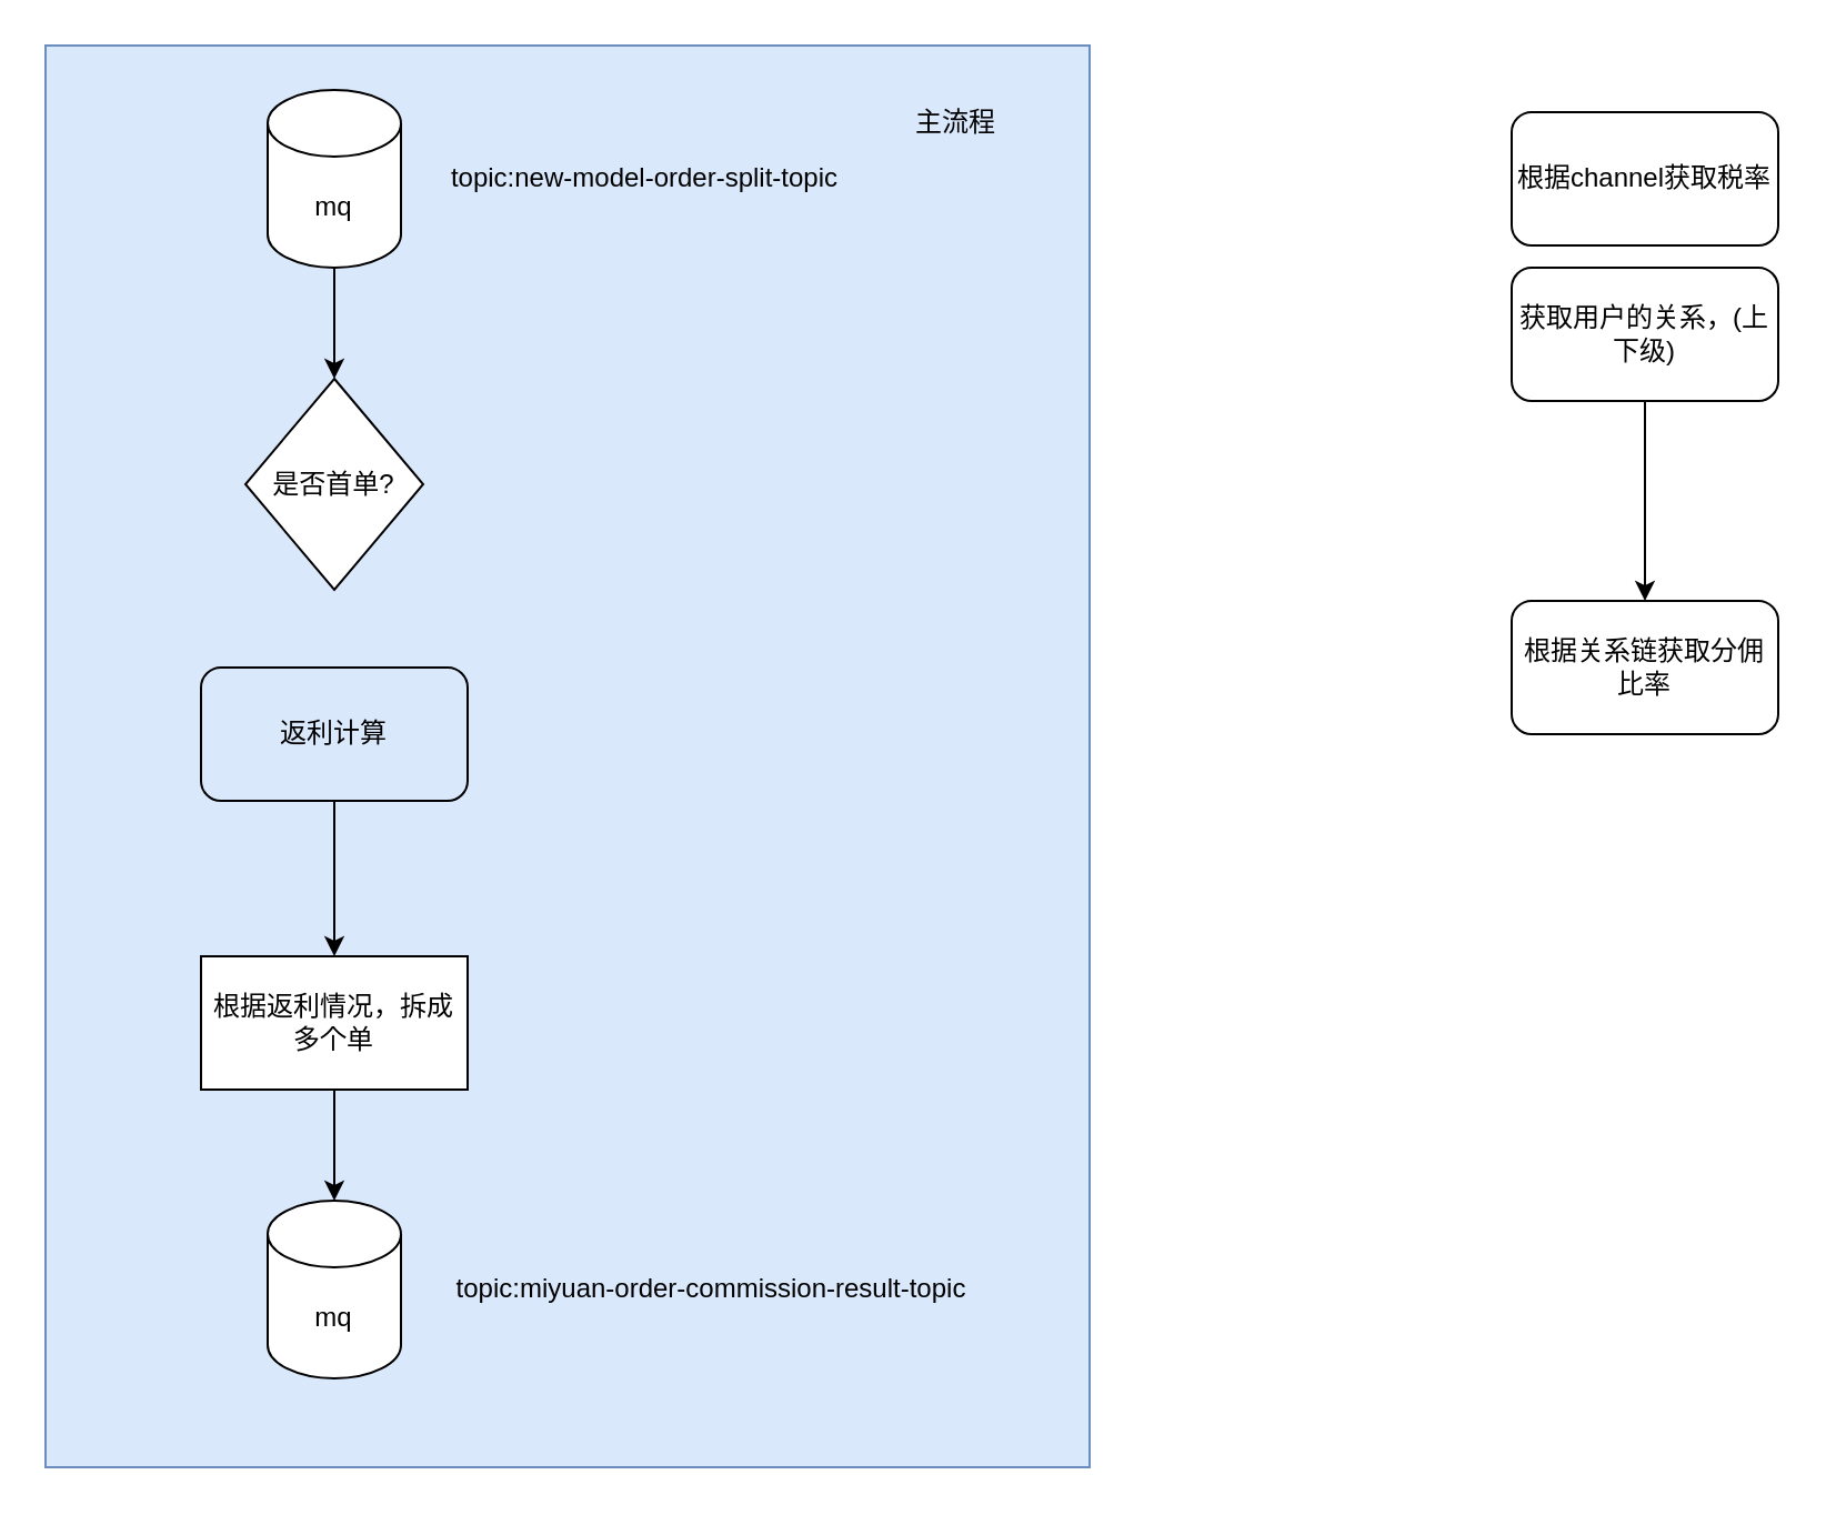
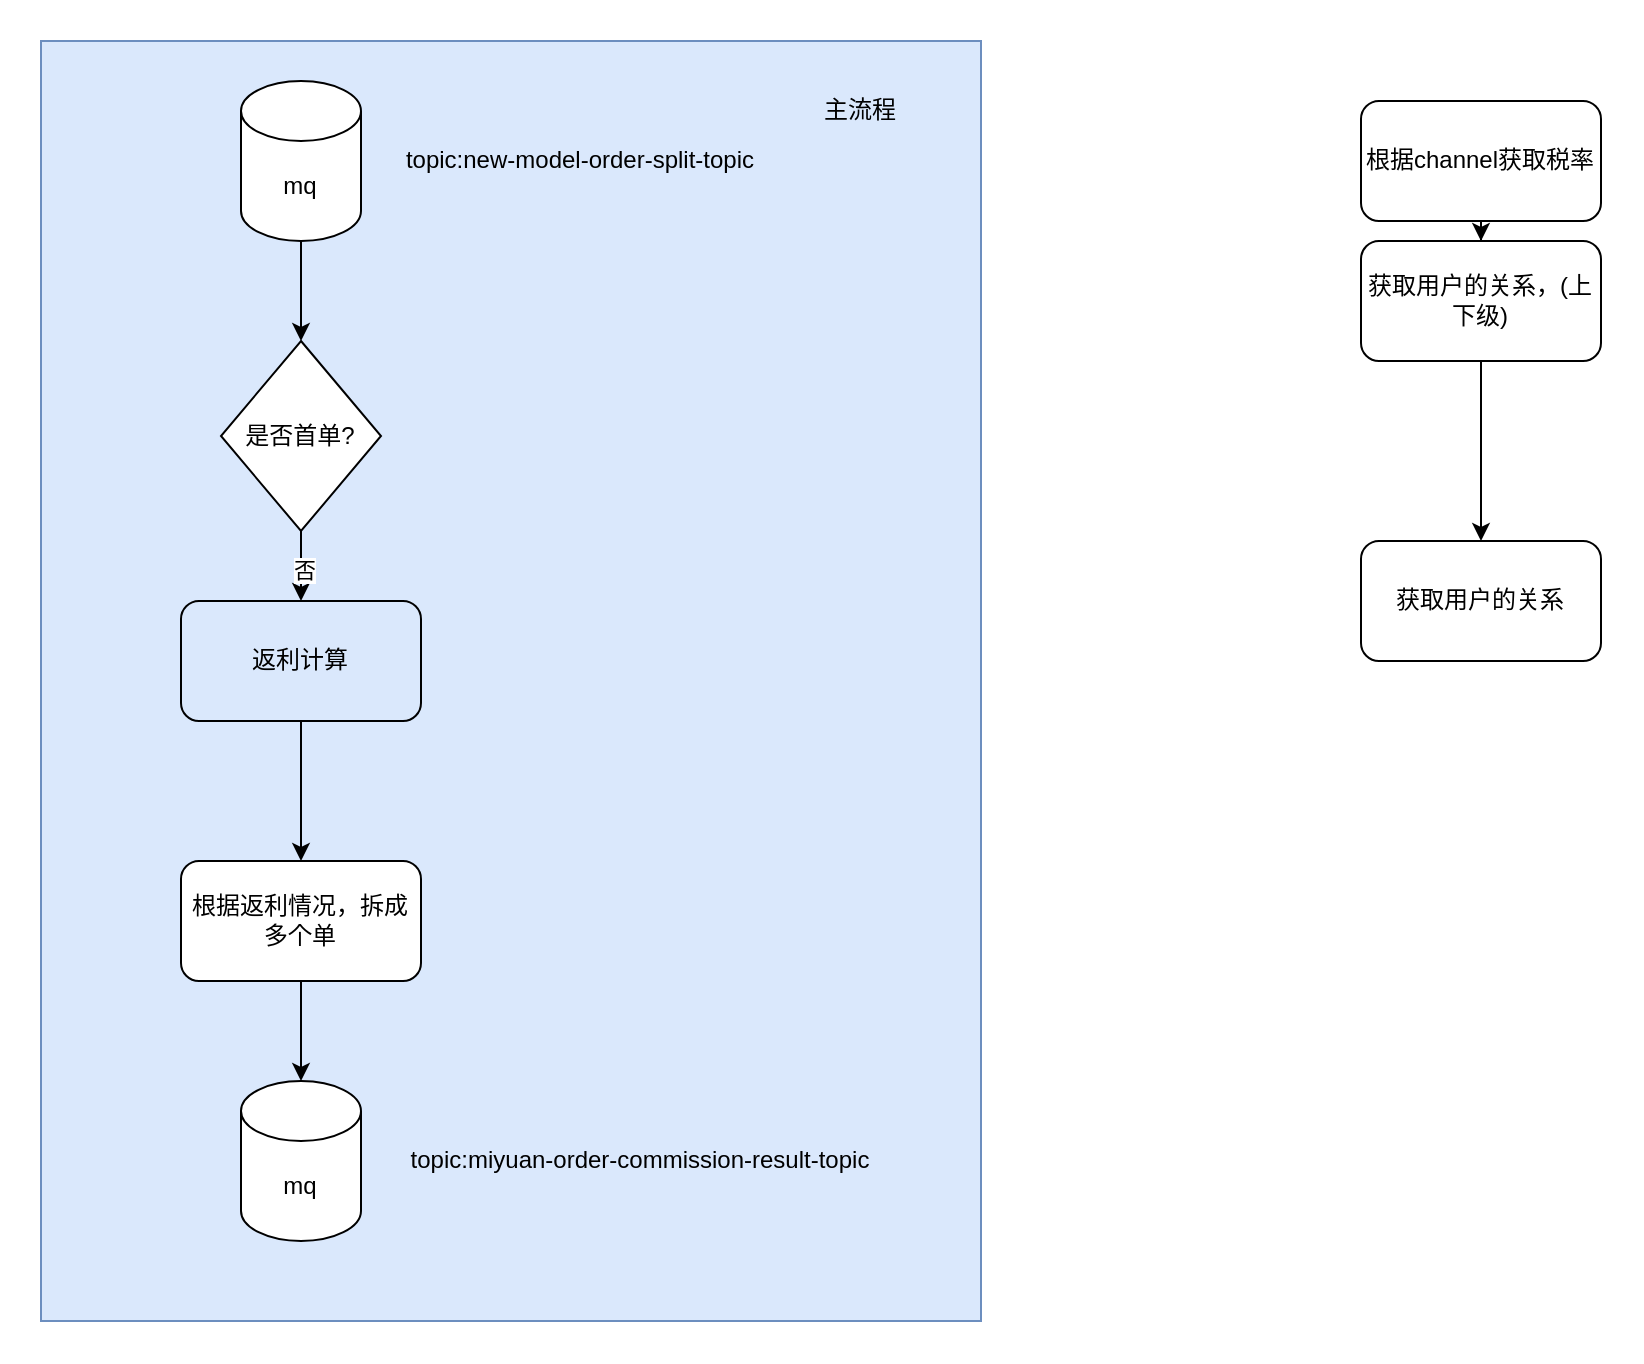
  <mxCell id="0" />
  <mxCell id="1" parent="0" />
  <mxCell id="2" value="" style="rounded=0;whiteSpace=wrap;html=1;fillColor=#dae8fc;strokeColor=#6c8ebf;" vertex="1" parent="1"><mxGeometry x="20" y="20" width="470" height="640" as="geometry" /></mxCell>
  <mxCell id="3" style="edgeStyle=orthogonalEdgeStyle;rounded=0;orthogonalLoop=1;jettySize=auto;html=1;entryX=0.5;entryY=0;entryDx=0;entryDy=0;" edge="1" parent="1" source="4" target="8"><mxGeometry relative="1" as="geometry" /></mxCell>
  <mxCell id="4" value="mq" style="shape=cylinder3;whiteSpace=wrap;html=1;boundedLbl=1;backgroundOutline=1;size=15;" vertex="1" parent="1"><mxGeometry x="120" y="40" width="60" height="80" as="geometry" /></mxCell>
  <mxCell id="5" value="topic:new-model-order-split-topic" style="text;html=1;align=center;verticalAlign=middle;whiteSpace=wrap;rounded=0;" vertex="1" parent="1"><mxGeometry x="180" y="75" width="220" height="10" as="geometry" /></mxCell>
+ <mxCell id="6" style="edgeStyle=orthogonalEdgeStyle;rounded=0;orthogonalLoop=1;jettySize=auto;html=1;exitX=0.5;exitY=1;exitDx=0;exitDy=0;" edge="1" parent="1" source="8" target="10"><mxGeometry relative="1" as="geometry" /></mxCell>
+ <mxCell id="7" value="否" style="edgeLabel;html=1;align=center;verticalAlign=middle;resizable=0;points=[];" vertex="1" connectable="0" parent="6"><mxGeometry x="-0.08" y="-1" relative="1" as="geometry"><mxPoint as="offset" /></mxGeometry></mxCell>
  <mxCell id="8" value="是否首单?" style="rhombus;whiteSpace=wrap;html=1;" vertex="1" parent="1"><mxGeometry x="110" y="170" width="80" height="95" as="geometry" /></mxCell>
  <mxCell id="9" style="edgeStyle=orthogonalEdgeStyle;rounded=0;orthogonalLoop=1;jettySize=auto;html=1;exitX=0.5;exitY=1;exitDx=0;exitDy=0;entryX=0.5;entryY=0;entryDx=0;entryDy=0;" edge="1" parent="1" source="10" target="11"><mxGeometry relative="1" as="geometry" /></mxCell>
  <mxCell id="10" value="返利计算" style="rounded=1;whiteSpace=wrap;html=1;fillColor=#dae8fc;" vertex="1" parent="1"><mxGeometry x="90" y="300" width="120" height="60" as="geometry" /></mxCell>
- <mxCell id="11" value="根据返利情况，拆成多个单" style="whiteSpace=wrap;html=1;rounded=0;" vertex="1" parent="1"><mxGeometry x="90" y="430" width="120" height="60" as="geometry" /></mxCell>
+ <mxCell id="11" value="根据返利情况，拆成多个单" style="rounded=1;whiteSpace=wrap;html=1;" vertex="1" parent="1"><mxGeometry x="90" y="430" width="120" height="60" as="geometry" /></mxCell>
  <mxCell id="12" value="mq" style="shape=cylinder3;whiteSpace=wrap;html=1;boundedLbl=1;backgroundOutline=1;size=15;" vertex="1" parent="1"><mxGeometry x="120" y="540" width="60" height="80" as="geometry" /></mxCell>
  <mxCell id="13" style="edgeStyle=orthogonalEdgeStyle;rounded=0;orthogonalLoop=1;jettySize=auto;html=1;exitX=0.5;exitY=1;exitDx=0;exitDy=0;entryX=0.5;entryY=0;entryDx=0;entryDy=0;entryPerimeter=0;" edge="1" parent="1" source="11" target="12"><mxGeometry relative="1" as="geometry" /></mxCell>
  <mxCell id="14" value="topic:miyuan-order-commission-result-topic" style="text;html=1;align=center;verticalAlign=middle;whiteSpace=wrap;rounded=0;" vertex="1" parent="1"><mxGeometry x="190" y="567.5" width="260" height="25" as="geometry" /></mxCell>
  <mxCell id="15" value="主流程" style="text;html=1;align=center;verticalAlign=middle;whiteSpace=wrap;rounded=0;" vertex="1" parent="1"><mxGeometry x="400" y="40" width="60" height="30" as="geometry" /></mxCell>
+ <mxCell id="16" style="edgeStyle=orthogonalEdgeStyle;rounded=0;orthogonalLoop=1;jettySize=auto;html=1;exitX=0.5;exitY=1;exitDx=0;exitDy=0;" edge="1" parent="1" source="17" target="19"><mxGeometry relative="1" as="geometry" /></mxCell>
  <mxCell id="17" value="根据channel获取税率" style="rounded=1;whiteSpace=wrap;html=1;" vertex="1" parent="1"><mxGeometry x="680" y="50" width="120" height="60" as="geometry" /></mxCell>
  <mxCell id="18" style="edgeStyle=orthogonalEdgeStyle;rounded=0;orthogonalLoop=1;jettySize=auto;html=1;exitX=0.5;exitY=1;exitDx=0;exitDy=0;entryX=0.5;entryY=0;entryDx=0;entryDy=0;" edge="1" parent="1" source="19" target="20"><mxGeometry relative="1" as="geometry" /></mxCell>
  <mxCell id="19" value="获取用户的关系，(上下级)" style="rounded=1;whiteSpace=wrap;html=1;" vertex="1" parent="1"><mxGeometry x="680" y="120" width="120" height="60" as="geometry" /></mxCell>
- <mxCell id="20" value="根据关系链获取分佣比率" style="rounded=1;whiteSpace=wrap;html=1;" vertex="1" parent="1"><mxGeometry x="680" y="270" width="120" height="60" as="geometry" /></mxCell>
+ <mxCell id="20" value="获取用户的关系" style="rounded=1;whiteSpace=wrap;html=1;" vertex="1" parent="1"><mxGeometry x="680" y="270" width="120" height="60" as="geometry" /></mxCell>
